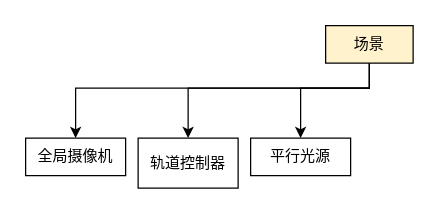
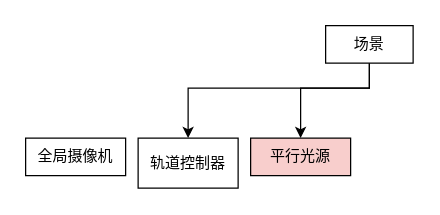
  <mxCell id="0" />
  <mxCell id="1" parent="0" />
- <mxCell id="2" style="edgeStyle=orthogonalEdgeStyle;rounded=0;orthogonalLoop=1;jettySize=auto;html=1;entryX=0.5;entryY=0;entryDx=0;entryDy=0;" edge="1" parent="1" source="5" target="6"><mxGeometry relative="1" as="geometry"><Array as="points"><mxPoint x="295" y="70" /><mxPoint x="60" y="70" /></Array></mxGeometry></mxCell>
  <mxCell id="3" style="edgeStyle=orthogonalEdgeStyle;rounded=0;orthogonalLoop=1;jettySize=auto;html=1;" edge="1" parent="1" source="5" target="7"><mxGeometry relative="1" as="geometry"><Array as="points"><mxPoint x="295" y="70" /><mxPoint x="150" y="70" /></Array></mxGeometry></mxCell>
  <mxCell id="4" style="edgeStyle=orthogonalEdgeStyle;rounded=0;orthogonalLoop=1;jettySize=auto;html=1;" edge="1" parent="1" source="5" target="8"><mxGeometry relative="1" as="geometry"><Array as="points"><mxPoint x="295" y="70" /><mxPoint x="240" y="70" /></Array></mxGeometry></mxCell>
- <mxCell id="5" value="场景" style="rounded=0;whiteSpace=wrap;html=1;fillColor=#fff2cc;" vertex="1" parent="1"><mxGeometry x="260" y="20" width="70" height="30" as="geometry" /></mxCell>
+ <mxCell id="5" value="场景" style="rounded=0;whiteSpace=wrap;html=1;" vertex="1" parent="1"><mxGeometry x="260" y="20" width="70" height="30" as="geometry" /></mxCell>
  <mxCell id="6" value="全局摄像机" style="rounded=0;whiteSpace=wrap;html=1;" vertex="1" parent="1"><mxGeometry x="20" y="110" width="80" height="30" as="geometry" /></mxCell>
  <mxCell id="7" value="轨道控制器" style="rounded=0;whiteSpace=wrap;html=1;" vertex="1" parent="1"><mxGeometry x="110" y="110" width="80" height="40" as="geometry" /></mxCell>
- <mxCell id="8" value="平行光源" style="rounded=0;whiteSpace=wrap;html=1;" vertex="1" parent="1"><mxGeometry x="200" y="110" width="80" height="30" as="geometry" /></mxCell>
+ <mxCell id="8" value="平行光源" style="rounded=0;whiteSpace=wrap;html=1;fillColor=#f8cecc;" vertex="1" parent="1"><mxGeometry x="200" y="110" width="80" height="30" as="geometry" /></mxCell>
